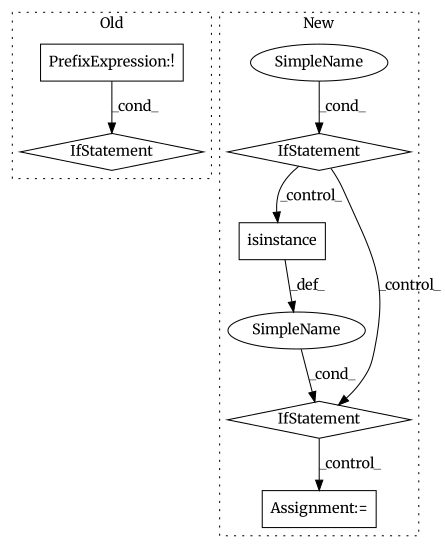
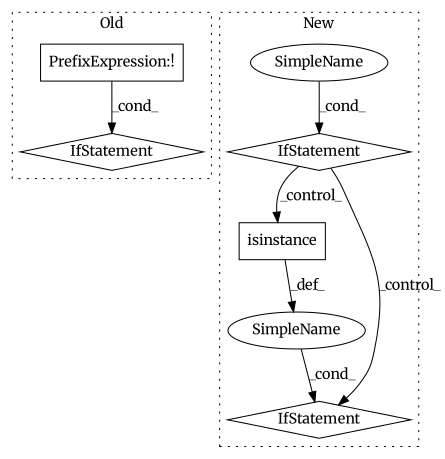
  digraph {
    fontname=Merriweather
    node [a=25 l="4,2" shape=diamond fontname=Merriweather]
    edge [fontname=Merriweather]
    n1 [label=IfStatement s="14758,14849"]
    n2 [a=38 l=1 label="PrefixExpression:!" s=14762 shape=box]
    n3 [a=32 l="11,1" label=isinstance s="15036,15074" shape=box]
    n4 [label=IfStatement s="15032,15075"]
    n5 [a=42 label=SimpleName shape=ellipse l=""]
-   n6 [a=7 l=1 label="Assignment:=" s=15097 shape=box]
    n7 [a=42 label=SimpleName shape=ellipse l=""]
    n8 [label=IfStatement s="14798,14888"]
    subgraph cluster_1 {
      label=Old
      style=dotted
      n1
      n2
    }
    subgraph cluster_2 {
      label=New
      style=dotted
      n3
      n4
      n5
-     n6
      n7
      n8
    }
    n2 -> n1 [label=_cond_]
    n3 -> n5 [label=_def_]
-   n4 -> n6 [label=_control_]
    n5 -> n4 [label=_cond_]
    n7 -> n8 [label=_cond_]
    n8 -> n3 [label=_control_]
    n8 -> n4 [label=_control_]
  }
